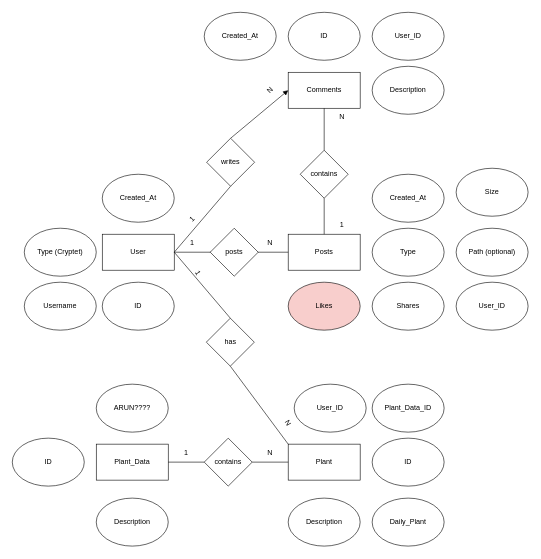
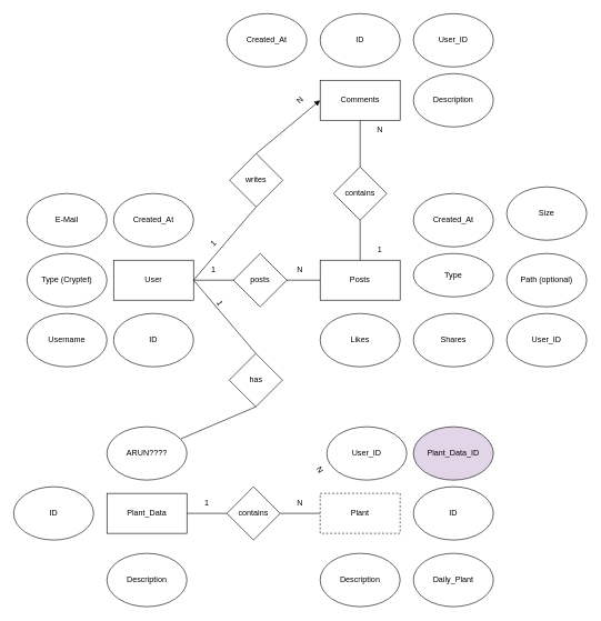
  <mxCell id="0" />
  <mxCell id="1" parent="0" />
  <mxCell id="2" value="User" style="rounded=0;whiteSpace=wrap;html=1;" parent="1" vertex="1"><mxGeometry x="170" y="390" width="120" height="60" as="geometry" /></mxCell>
  <mxCell id="3" value="Posts" style="rounded=0;whiteSpace=wrap;html=1;" parent="1" vertex="1"><mxGeometry x="480" y="390" width="120" height="60" as="geometry" /></mxCell>
  <mxCell id="4" value="ID" style="ellipse;whiteSpace=wrap;html=1;" parent="1" vertex="1"><mxGeometry x="170" y="470" width="120" height="80" as="geometry" /></mxCell>
  <mxCell id="5" value="Username" style="ellipse;whiteSpace=wrap;html=1;" parent="1" vertex="1"><mxGeometry x="40" y="470" width="120" height="80" as="geometry" /></mxCell>
  <mxCell id="6" value="Type (Cryptet)" style="ellipse;whiteSpace=wrap;html=1;" parent="1" vertex="1"><mxGeometry x="40" y="380" width="120" height="80" as="geometry" /></mxCell>
  <mxCell id="7" value="Created_At" style="ellipse;whiteSpace=wrap;html=1;" parent="1" vertex="1"><mxGeometry x="170" y="290" width="120" height="80" as="geometry" /></mxCell>
+ <mxCell id="8" value="E-Mail" style="ellipse;whiteSpace=wrap;html=1;" parent="1" vertex="1"><mxGeometry x="40" y="290" width="120" height="80" as="geometry" /></mxCell>
  <mxCell id="9" value="Daily_Plant" style="ellipse;whiteSpace=wrap;html=1;" parent="1" vertex="1"><mxGeometry x="620" y="830" width="120" height="80" as="geometry" /></mxCell>
  <mxCell id="10" value="" style="endArrow=none;html=1;rounded=0;exitX=1;exitY=0.5;exitDx=0;exitDy=0;entryX=0;entryY=0.5;entryDx=0;entryDy=0;" parent="1" source="2" target="3" edge="1"><mxGeometry width="50" height="50" relative="1" as="geometry"><mxPoint x="400" y="490" as="sourcePoint" /><mxPoint x="450" y="440" as="targetPoint" /></mxGeometry></mxCell>
  <mxCell id="11" value="1" style="text;html=1;align=center;verticalAlign=middle;whiteSpace=wrap;rounded=0;" parent="1" vertex="1"><mxGeometry x="290" y="390" width="60" height="30" as="geometry" /></mxCell>
  <mxCell id="12" value="N" style="text;html=1;align=center;verticalAlign=middle;whiteSpace=wrap;rounded=0;" parent="1" vertex="1"><mxGeometry x="420" y="390" width="60" height="30" as="geometry" /></mxCell>
  <mxCell id="13" value="Size" style="ellipse;whiteSpace=wrap;html=1;" parent="1" vertex="1"><mxGeometry x="760" y="280" width="120" height="80" as="geometry" /></mxCell>
- <mxCell id="14" value="Type" style="ellipse;whiteSpace=wrap;html=1;" parent="1" vertex="1"><mxGeometry x="620" y="380" width="120" height="80" as="geometry" /></mxCell>
+ <mxCell id="14" value="Type" style="ellipse;whiteSpace=wrap;html=1;" parent="1" vertex="1"><mxGeometry x="620" y="380" width="120" height="65" as="geometry" /></mxCell>
  <mxCell id="15" value="Created_At" style="ellipse;whiteSpace=wrap;html=1;" parent="1" vertex="1"><mxGeometry x="620" y="290" width="120" height="80" as="geometry" /></mxCell>
- <mxCell id="16" value="Likes" style="ellipse;whiteSpace=wrap;html=1;fillColor=#f8cecc;" parent="1" vertex="1"><mxGeometry x="480" y="470" width="120" height="80" as="geometry" /></mxCell>
+ <mxCell id="16" value="Likes" style="ellipse;whiteSpace=wrap;html=1;" parent="1" vertex="1"><mxGeometry x="480" y="470" width="120" height="80" as="geometry" /></mxCell>
  <mxCell id="17" value="Shares" style="ellipse;whiteSpace=wrap;html=1;" parent="1" vertex="1"><mxGeometry x="620" y="470" width="120" height="80" as="geometry" /></mxCell>
- <mxCell id="18" value="Plant" style="rounded=0;whiteSpace=wrap;html=1;" parent="1" vertex="1"><mxGeometry x="480" y="740" width="120" height="60" as="geometry" /></mxCell>
- <mxCell id="19" value="" style="endArrow=none;html=1;rounded=0;entryX=0;entryY=0;entryDx=0;entryDy=0;exitX=0.5;exitY=1;exitDx=0;exitDy=0;exitPerimeter=0;" parent="1" source="32" target="18" edge="1"><mxGeometry width="50" height="50" relative="1" as="geometry"><mxPoint x="400" y="670" as="sourcePoint" /><mxPoint x="450" y="620" as="targetPoint" /></mxGeometry></mxCell>
+ <mxCell id="18" value="Plant" style="rounded=0;whiteSpace=wrap;html=1;dashed=1;" parent="1" vertex="1"><mxGeometry x="480" y="740" width="120" height="60" as="geometry" /></mxCell>
+ <mxCell id="19" value="" style="endArrow=none;html=1;rounded=0;exitX=0.5;exitY=1;exitDx=0;exitDy=0;exitPerimeter=0;" parent="1" source="32" target="45" edge="1"><mxGeometry width="50" height="50" relative="1" as="geometry"><mxPoint x="400" y="670" as="sourcePoint" /><mxPoint x="450" y="620" as="targetPoint" /></mxGeometry></mxCell>
  <mxCell id="20" value="1" style="text;html=1;align=center;verticalAlign=middle;whiteSpace=wrap;rounded=0;rotation=60;" parent="1" vertex="1"><mxGeometry x="300" y="440" width="60" height="30" as="geometry" /></mxCell>
  <mxCell id="21" value="N" style="text;html=1;align=center;verticalAlign=middle;whiteSpace=wrap;rounded=0;rotation=60;" parent="1" vertex="1"><mxGeometry x="450" y="690" width="60" height="30" as="geometry" /></mxCell>
  <mxCell id="22" value="Plant_Data" style="rounded=0;whiteSpace=wrap;html=1;" parent="1" vertex="1"><mxGeometry x="160" y="740" width="120" height="60" as="geometry" /></mxCell>
  <mxCell id="23" value="ID" style="ellipse;whiteSpace=wrap;html=1;" parent="1" vertex="1"><mxGeometry x="620" y="730" width="120" height="80" as="geometry" /></mxCell>
  <mxCell id="24" value="ID" style="ellipse;whiteSpace=wrap;html=1;" parent="1" vertex="1"><mxGeometry x="20" y="730" width="120" height="80" as="geometry" /></mxCell>
  <mxCell id="25" value="Description" style="ellipse;whiteSpace=wrap;html=1;" parent="1" vertex="1"><mxGeometry x="160" y="830" width="120" height="80" as="geometry" /></mxCell>
  <mxCell id="26" value="Description" style="ellipse;whiteSpace=wrap;html=1;" parent="1" vertex="1"><mxGeometry x="480" y="830" width="120" height="80" as="geometry" /></mxCell>
  <mxCell id="27" value="" style="endArrow=none;html=1;rounded=0;exitX=1;exitY=0.5;exitDx=0;exitDy=0;entryX=0;entryY=0.5;entryDx=0;entryDy=0;" parent="1" source="34" target="18" edge="1"><mxGeometry width="50" height="50" relative="1" as="geometry"><mxPoint x="400" y="680" as="sourcePoint" /><mxPoint x="450" y="630" as="targetPoint" /></mxGeometry></mxCell>
  <mxCell id="28" value="1" style="text;html=1;align=center;verticalAlign=middle;whiteSpace=wrap;rounded=0;" parent="1" vertex="1"><mxGeometry x="280" y="740" width="60" height="30" as="geometry" /></mxCell>
  <mxCell id="29" value="N" style="text;html=1;align=center;verticalAlign=middle;whiteSpace=wrap;rounded=0;" parent="1" vertex="1"><mxGeometry x="420" y="740" width="60" height="30" as="geometry" /></mxCell>
  <mxCell id="30" value="posts" style="rhombus;whiteSpace=wrap;html=1;" parent="1" vertex="1"><mxGeometry x="350" y="380" width="80" height="80" as="geometry" /></mxCell>
  <mxCell id="31" value="" style="endArrow=none;html=1;rounded=0;entryX=0.5;entryY=0;entryDx=0;entryDy=0;exitX=0;exitY=1;exitDx=0;exitDy=0;" parent="1" source="11" target="32" edge="1"><mxGeometry width="50" height="50" relative="1" as="geometry"><mxPoint x="290" y="420" as="sourcePoint" /><mxPoint x="480" y="740" as="targetPoint" /></mxGeometry></mxCell>
  <mxCell id="32" value="has" style="rhombus;whiteSpace=wrap;html=1;" parent="1" vertex="1"><mxGeometry x="343.5" y="530" width="80" height="80" as="geometry" /></mxCell>
  <mxCell id="33" value="" style="endArrow=none;html=1;rounded=0;exitX=1;exitY=0.5;exitDx=0;exitDy=0;entryX=0;entryY=0.5;entryDx=0;entryDy=0;" parent="1" source="22" target="34" edge="1"><mxGeometry width="50" height="50" relative="1" as="geometry"><mxPoint x="280" y="770" as="sourcePoint" /><mxPoint x="480" y="770" as="targetPoint" /></mxGeometry></mxCell>
  <mxCell id="34" value="contains" style="rhombus;whiteSpace=wrap;html=1;" parent="1" vertex="1"><mxGeometry x="340" y="730" width="80" height="80" as="geometry" /></mxCell>
  <mxCell id="35" value="Comments" style="rounded=0;whiteSpace=wrap;html=1;" parent="1" vertex="1"><mxGeometry x="480" y="120" width="120" height="60" as="geometry" /></mxCell>
  <mxCell id="36" value="ID" style="ellipse;whiteSpace=wrap;html=1;" parent="1" vertex="1"><mxGeometry x="480" y="20" width="120" height="80" as="geometry" /></mxCell>
  <mxCell id="37" value="User_ID" style="ellipse;whiteSpace=wrap;html=1;" parent="1" vertex="1"><mxGeometry x="620" y="20" width="120" height="80" as="geometry" /></mxCell>
  <mxCell id="38" value="Description" style="ellipse;whiteSpace=wrap;html=1;" parent="1" vertex="1"><mxGeometry x="620" y="110" width="120" height="80" as="geometry" /></mxCell>
  <mxCell id="39" value="Created_At" style="ellipse;whiteSpace=wrap;html=1;" parent="1" vertex="1"><mxGeometry x="340" y="20" width="120" height="80" as="geometry" /></mxCell>
  <mxCell id="40" value="" style="endArrow=block;html=1;rounded=0;entryX=0;entryY=0.5;entryDx=0;entryDy=0;exitX=0.5;exitY=0;exitDx=0;exitDy=0;" parent="1" source="42" target="35" edge="1"><mxGeometry width="50" height="50" relative="1" as="geometry"><mxPoint x="340" y="360" as="sourcePoint" /><mxPoint x="390" y="310" as="targetPoint" /></mxGeometry></mxCell>
  <mxCell id="41" value="" style="endArrow=none;html=1;rounded=0;entryX=0.5;entryY=1;entryDx=0;entryDy=0;exitX=0;exitY=1;exitDx=0;exitDy=0;" parent="1" source="11" target="42" edge="1"><mxGeometry width="50" height="50" relative="1" as="geometry"><mxPoint x="290" y="420" as="sourcePoint" /><mxPoint x="480" y="150" as="targetPoint" /></mxGeometry></mxCell>
  <mxCell id="42" value="writes" style="rhombus;whiteSpace=wrap;html=1;" parent="1" vertex="1"><mxGeometry x="344" y="230" width="80" height="80" as="geometry" /></mxCell>
  <mxCell id="43" value="1" style="text;html=1;align=center;verticalAlign=middle;whiteSpace=wrap;rounded=0;rotation=-45;" parent="1" vertex="1"><mxGeometry x="290" y="350" width="60" height="30" as="geometry" /></mxCell>
  <mxCell id="44" value="N" style="text;html=1;align=center;verticalAlign=middle;whiteSpace=wrap;rounded=0;rotation=-45;" parent="1" vertex="1"><mxGeometry x="420" y="135" width="60" height="30" as="geometry" /></mxCell>
  <mxCell id="45" value="ARUN????" style="ellipse;whiteSpace=wrap;html=1;" parent="1" vertex="1"><mxGeometry x="160" y="640" width="120" height="80" as="geometry" /></mxCell>
  <mxCell id="46" value="Path (optional)" style="ellipse;whiteSpace=wrap;html=1;" parent="1" vertex="1"><mxGeometry x="760" y="380" width="120" height="80" as="geometry" /></mxCell>
  <mxCell id="47" value="User_ID" style="ellipse;whiteSpace=wrap;html=1;" parent="1" vertex="1"><mxGeometry x="760" y="470" width="120" height="80" as="geometry" /></mxCell>
- <mxCell id="48" value="Plant_Data_ID" style="ellipse;whiteSpace=wrap;html=1;" parent="1" vertex="1"><mxGeometry x="620" y="640" width="120" height="80" as="geometry" /></mxCell>
+ <mxCell id="48" value="Plant_Data_ID" style="ellipse;whiteSpace=wrap;html=1;fillColor=#e1d5e7;" parent="1" vertex="1"><mxGeometry x="620" y="640" width="120" height="80" as="geometry" /></mxCell>
  <mxCell id="49" value="User_ID" style="ellipse;whiteSpace=wrap;html=1;" parent="1" vertex="1"><mxGeometry x="490" y="640" width="120" height="80" as="geometry" /></mxCell>
  <mxCell id="50" value="contains" style="rhombus;whiteSpace=wrap;html=1;" vertex="1" parent="1"><mxGeometry x="500" y="250" width="80" height="80" as="geometry" /></mxCell>
  <mxCell id="51" value="" style="endArrow=none;html=1;rounded=0;" edge="1" parent="1" source="3"><mxGeometry width="50" height="50" relative="1" as="geometry"><mxPoint x="500" y="330" as="sourcePoint" /><mxPoint x="540" y="330" as="targetPoint" /></mxGeometry></mxCell>
  <mxCell id="52" value="" style="endArrow=none;html=1;rounded=0;entryX=0.5;entryY=1;entryDx=0;entryDy=0;exitX=0.5;exitY=0;exitDx=0;exitDy=0;" edge="1" parent="1" source="50" target="35"><mxGeometry width="50" height="50" relative="1" as="geometry"><mxPoint x="551" y="400" as="sourcePoint" /><mxPoint x="555" y="334" as="targetPoint" /></mxGeometry></mxCell>
  <mxCell id="53" value="1" style="text;html=1;align=center;verticalAlign=middle;whiteSpace=wrap;rounded=0;" vertex="1" parent="1"><mxGeometry x="540" y="360" width="60" height="30" as="geometry" /></mxCell>
  <mxCell id="54" value="N" style="text;html=1;align=center;verticalAlign=middle;whiteSpace=wrap;rounded=0;" vertex="1" parent="1"><mxGeometry x="540" y="180" width="60" height="30" as="geometry" /></mxCell>
